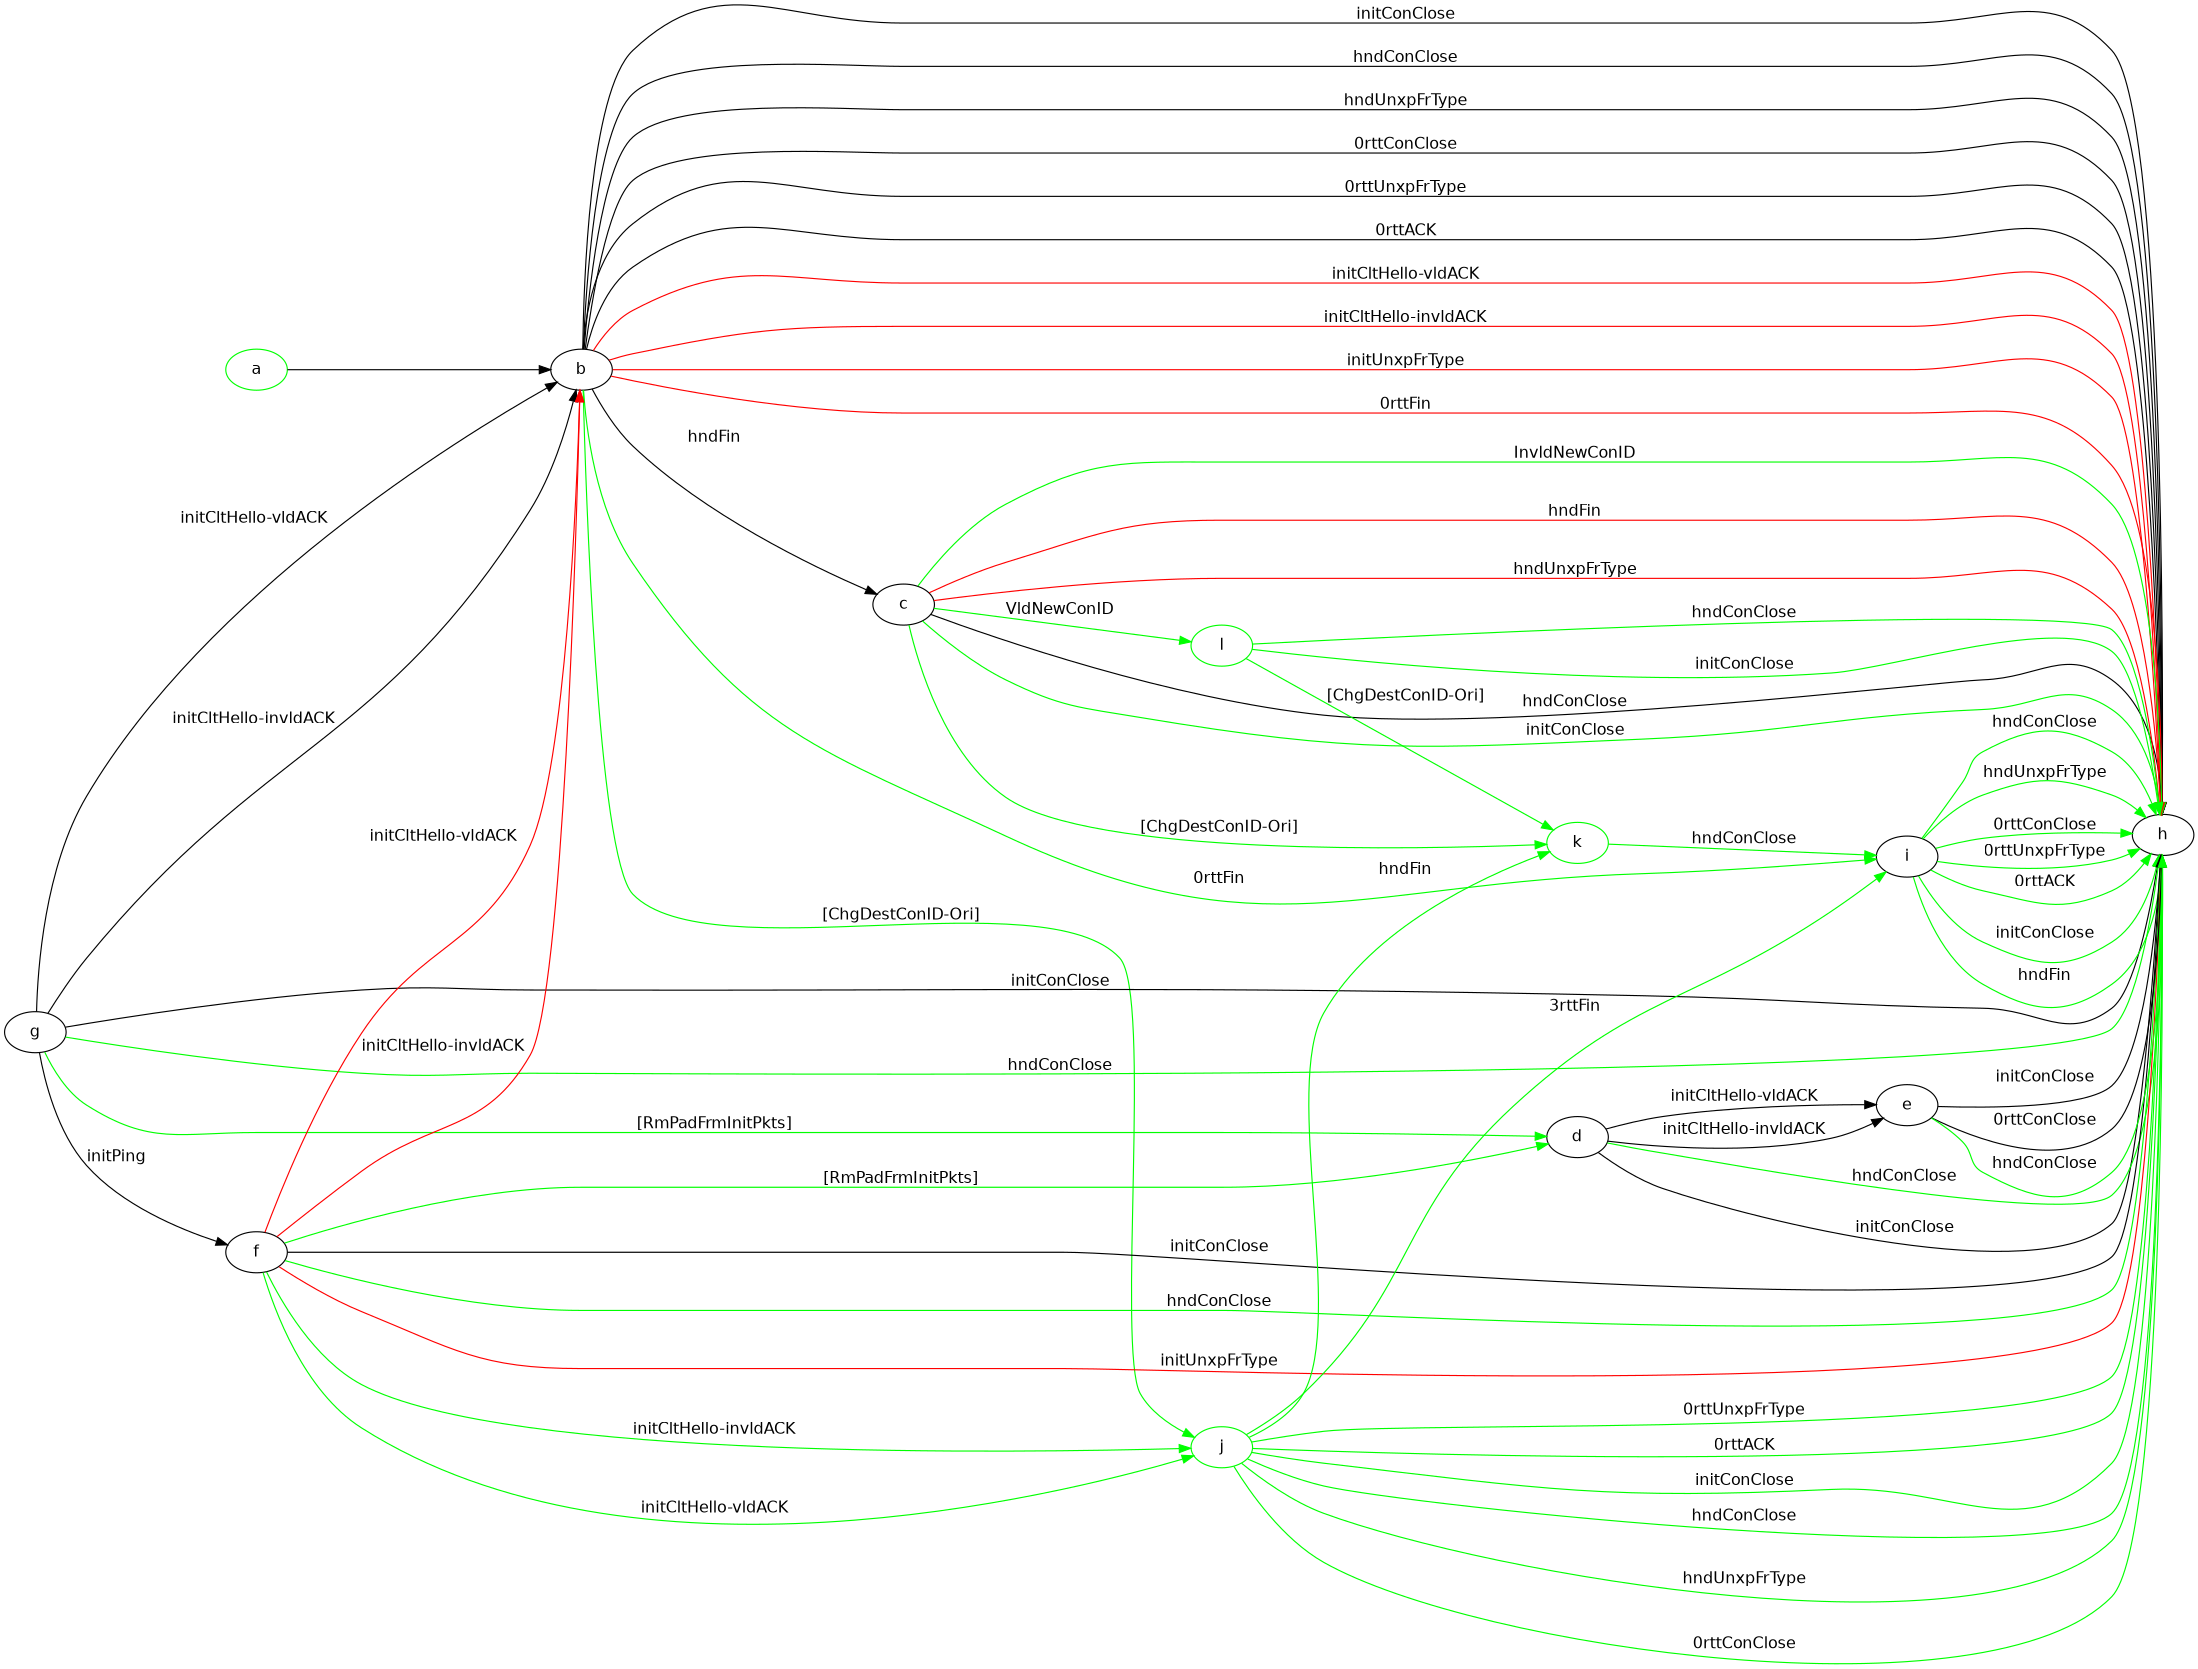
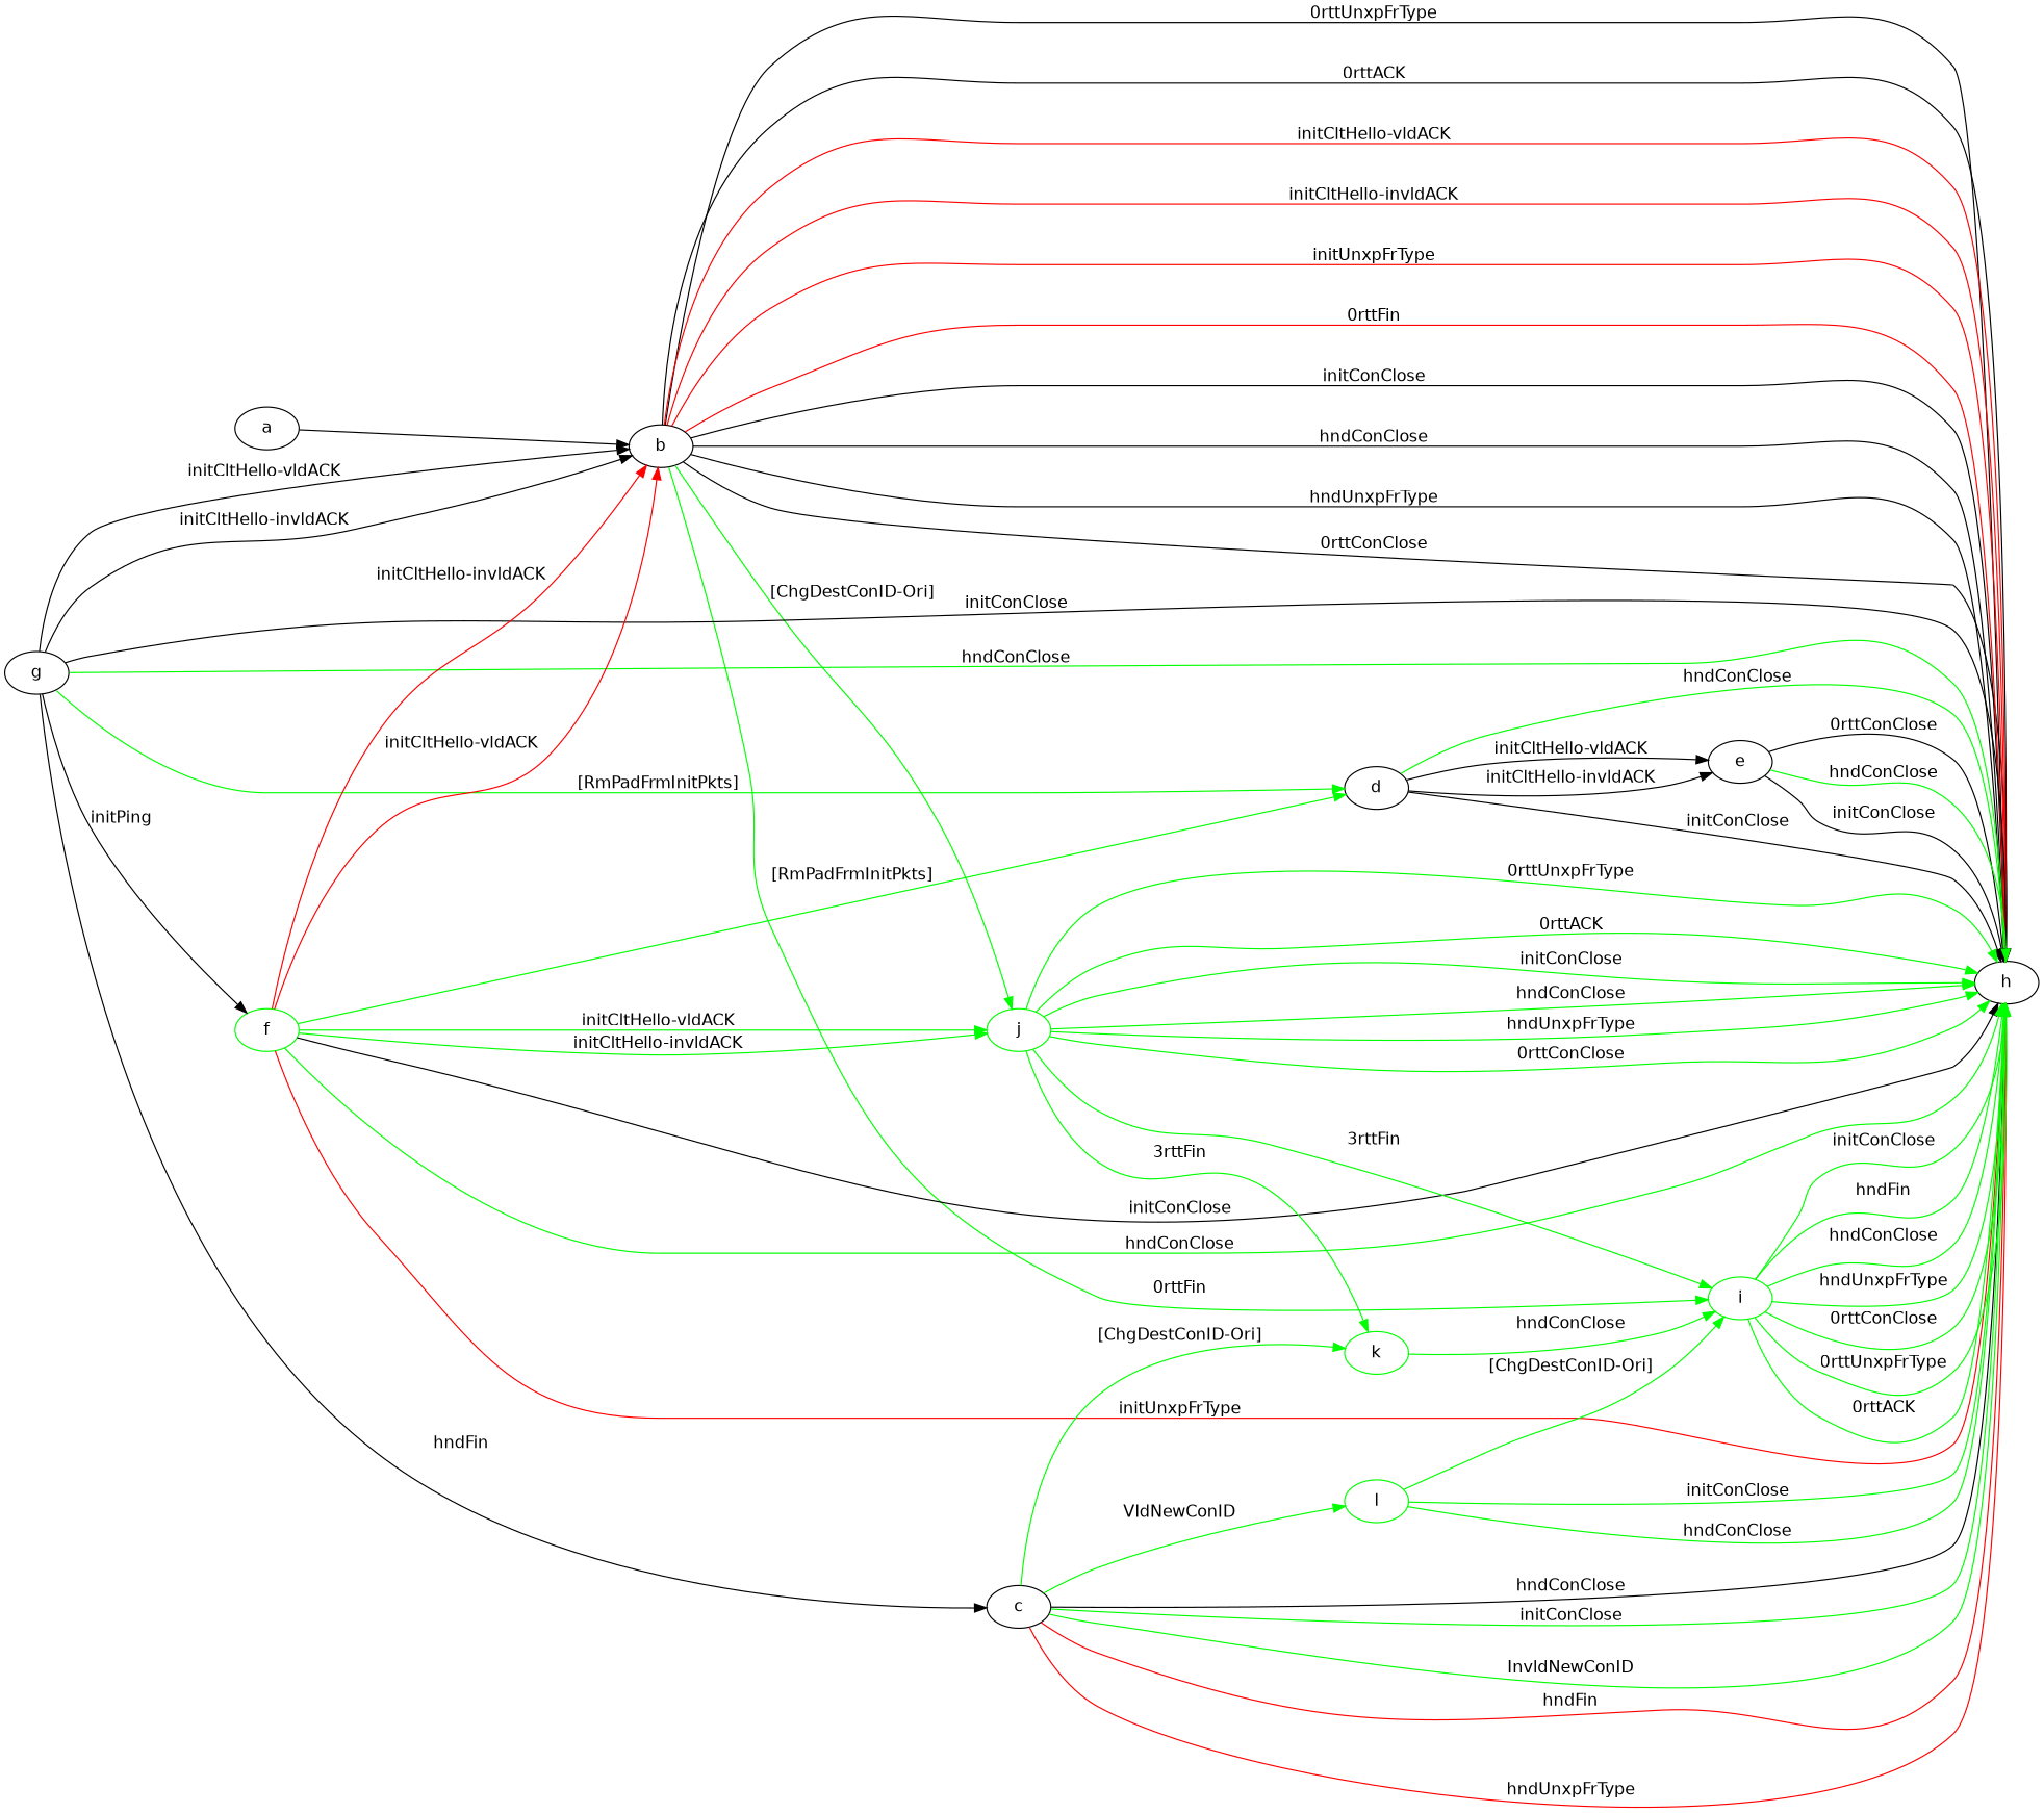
  digraph {
    fontname="DejaVu Sans"
    rankdir=LR
    node [fontname="DejaVu Sans"]
    edge [fontname="DejaVu Sans" color=green]
-   a [color=green]
+   a
    b
    g
    h
    d
-   f
+   f [color=green]
    c
-   i [color=black]
+   i [color=green]
    j [color=green]
    e
    k [color=green]
    l [color=green]
    a -> b [color=""]
    b -> h [label="initConClose " color=""]
    b -> h [label="hndConClose " color=""]
    b -> h [label="hndUnxpFrType " color=""]
    b -> h [label="0rttConClose " color=""]
    b -> h [label="0rttUnxpFrType " color=""]
    b -> h [label="0rttACK " color=""]
    b -> h [color=red label="initCltHello-vldACK "]
    b -> h [color=red label="initCltHello-invldACK "]
    b -> h [color=red label="initUnxpFrType "]
    b -> h [color=red label="0rttFin "]
-   b -> c [label="hndFin " color=""]
+   g -> c [label="hndFin " color=""]
    b -> i [label="0rttFin "]
    b -> j [label="[ChgDestConID-Ori] "]
    g -> b [label="initCltHello-vldACK " color=""]
    g -> b [label="initCltHello-invldACK " color=""]
    g -> h [label="initConClose " color=""]
    g -> h [label="hndConClose "]
    g -> d [label="[RmPadFrmInitPkts] "]
    g -> f [label="initPing " color=""]
    d -> h [label="initConClose " color=""]
    d -> h [label="hndConClose "]
    d -> e [label="initCltHello-vldACK " color=""]
    d -> e [label="initCltHello-invldACK " color=""]
    f -> b [color=red label="initCltHello-vldACK "]
    f -> b [color=red label="initCltHello-invldACK "]
    f -> h [label="initConClose " color=""]
    f -> h [label="hndConClose "]
    f -> h [color=red label="initUnxpFrType "]
    f -> d [label="[RmPadFrmInitPkts] "]
    f -> j [label="initCltHello-vldACK "]
    f -> j [label="initCltHello-invldACK "]
    c -> h [label="hndConClose " color=""]
    c -> h [label="initConClose "]
    c -> h [label="InvldNewConID "]
    c -> h [color=red label="hndFin "]
    c -> h [color=red label="hndUnxpFrType "]
    c -> k [label="[ChgDestConID-Ori] "]
    c -> l [label="VldNewConID "]
    i -> h [label="initConClose "]
    i -> h [label="hndFin "]
    i -> h [label="hndConClose "]
    i -> h [label="hndUnxpFrType "]
    i -> h [label="0rttConClose "]
    i -> h [label="0rttUnxpFrType "]
    i -> h [label="0rttACK "]
    j -> h [label="initConClose "]
    j -> h [label="hndConClose "]
    j -> h [label="hndUnxpFrType "]
    j -> h [label="0rttConClose "]
    j -> h [label="0rttUnxpFrType "]
    j -> h [label="0rttACK "]
    j -> i [label="3rttFin "]
-   j -> k [label="hndFin "]
+   j -> k [label="3rttFin "]
    e -> h [label="initConClose " color=""]
    e -> h [label="0rttConClose " color=""]
    e -> h [label="hndConClose "]
    k -> i [label="hndConClose "]
    l -> h [label="initConClose "]
    l -> h [label="hndConClose "]
-   l -> k [label="[ChgDestConID-Ori] "]
+   l -> i [label="[ChgDestConID-Ori] "]
  }
